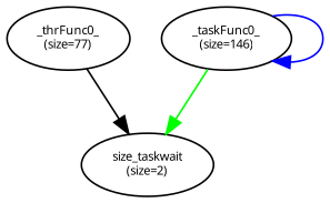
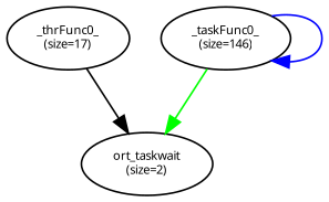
  digraph {
    fontname="Noto Sans"
    rankdir=TB
    node [fontname="Noto Sans" fontsize=7]
    edge [fontname="Noto Sans"]
-   n1 [label="_thrFunc0_\n(size=77)"]
-   n2 [label="size_taskwait\n(size=2)"]
+   n1 [label="_thrFunc0_\n(size=17)"]
+   n2 [label="ort_taskwait\n(size=2)"]
    n3 [label="_taskFunc0_\n(size=146)"]
    n1 -> n2
    n3 -> n2 [color=green]
    n3 -> n3 [color=blue]
  }
